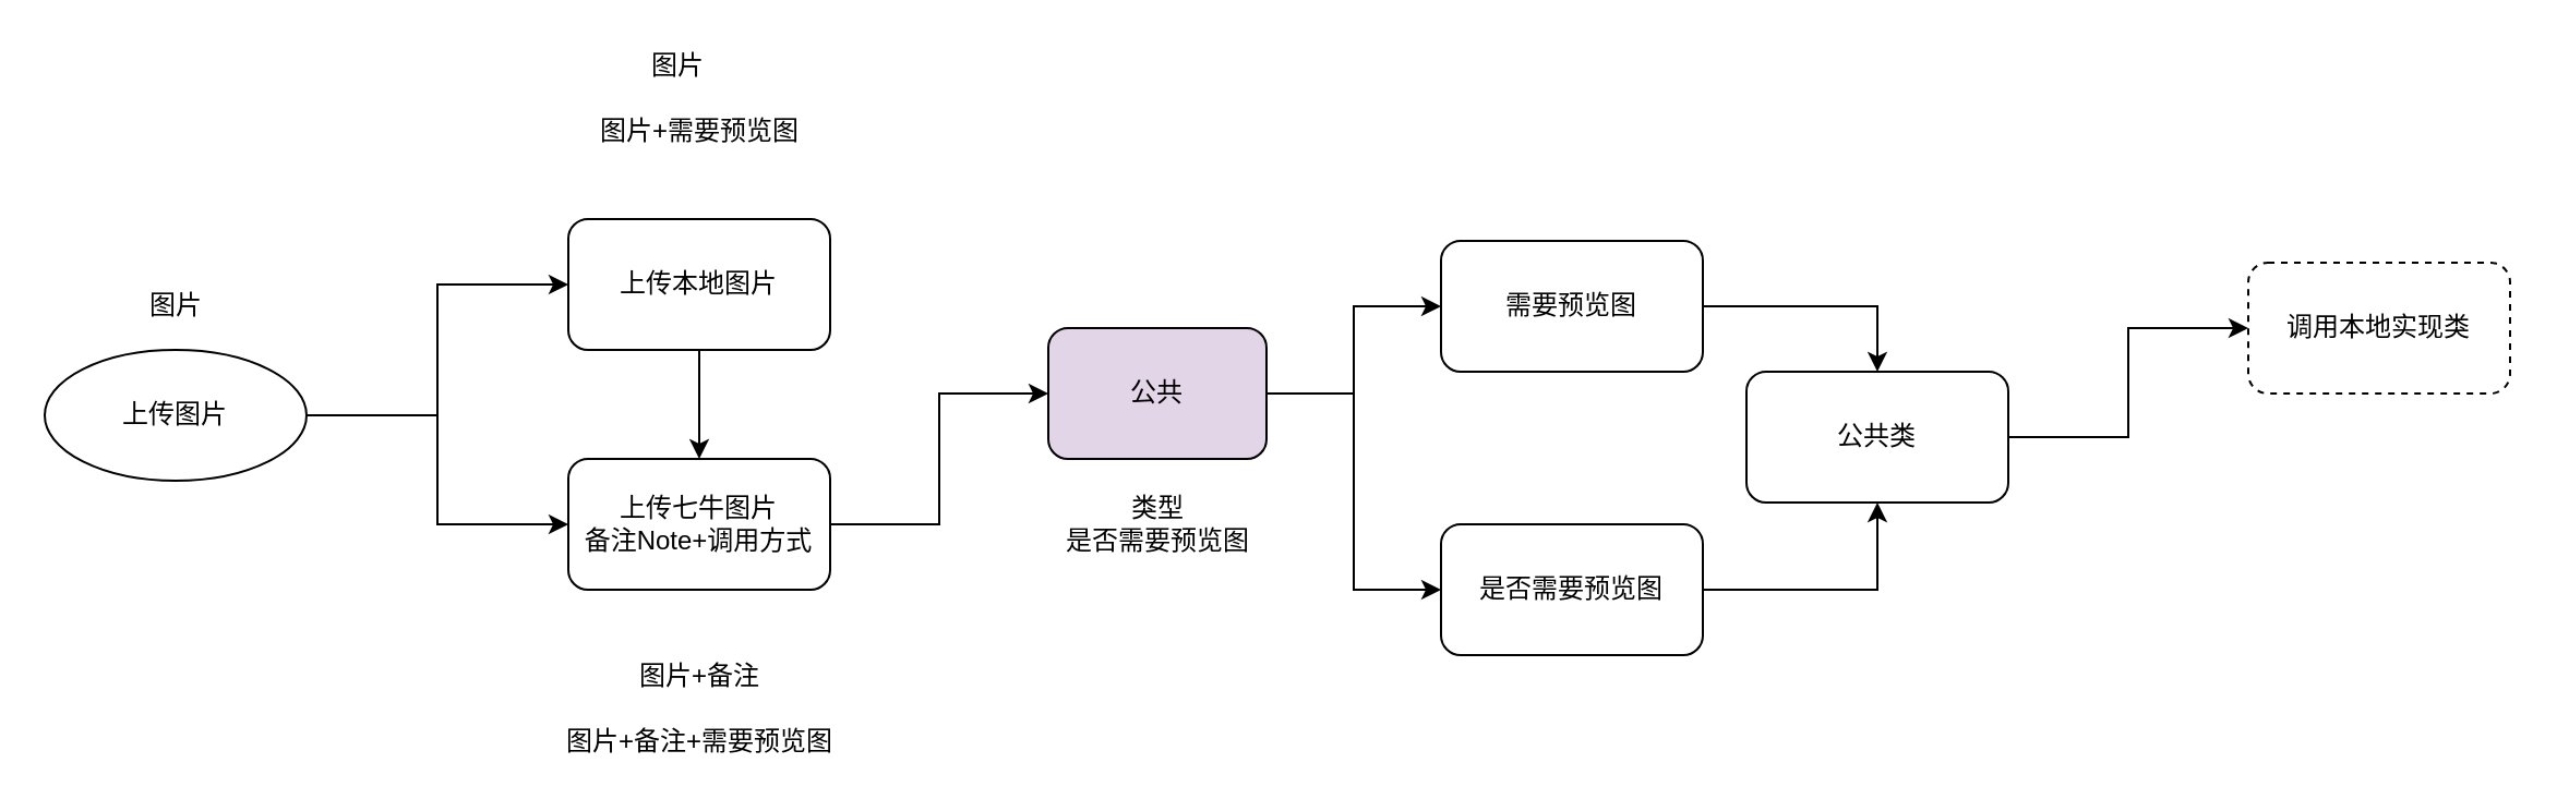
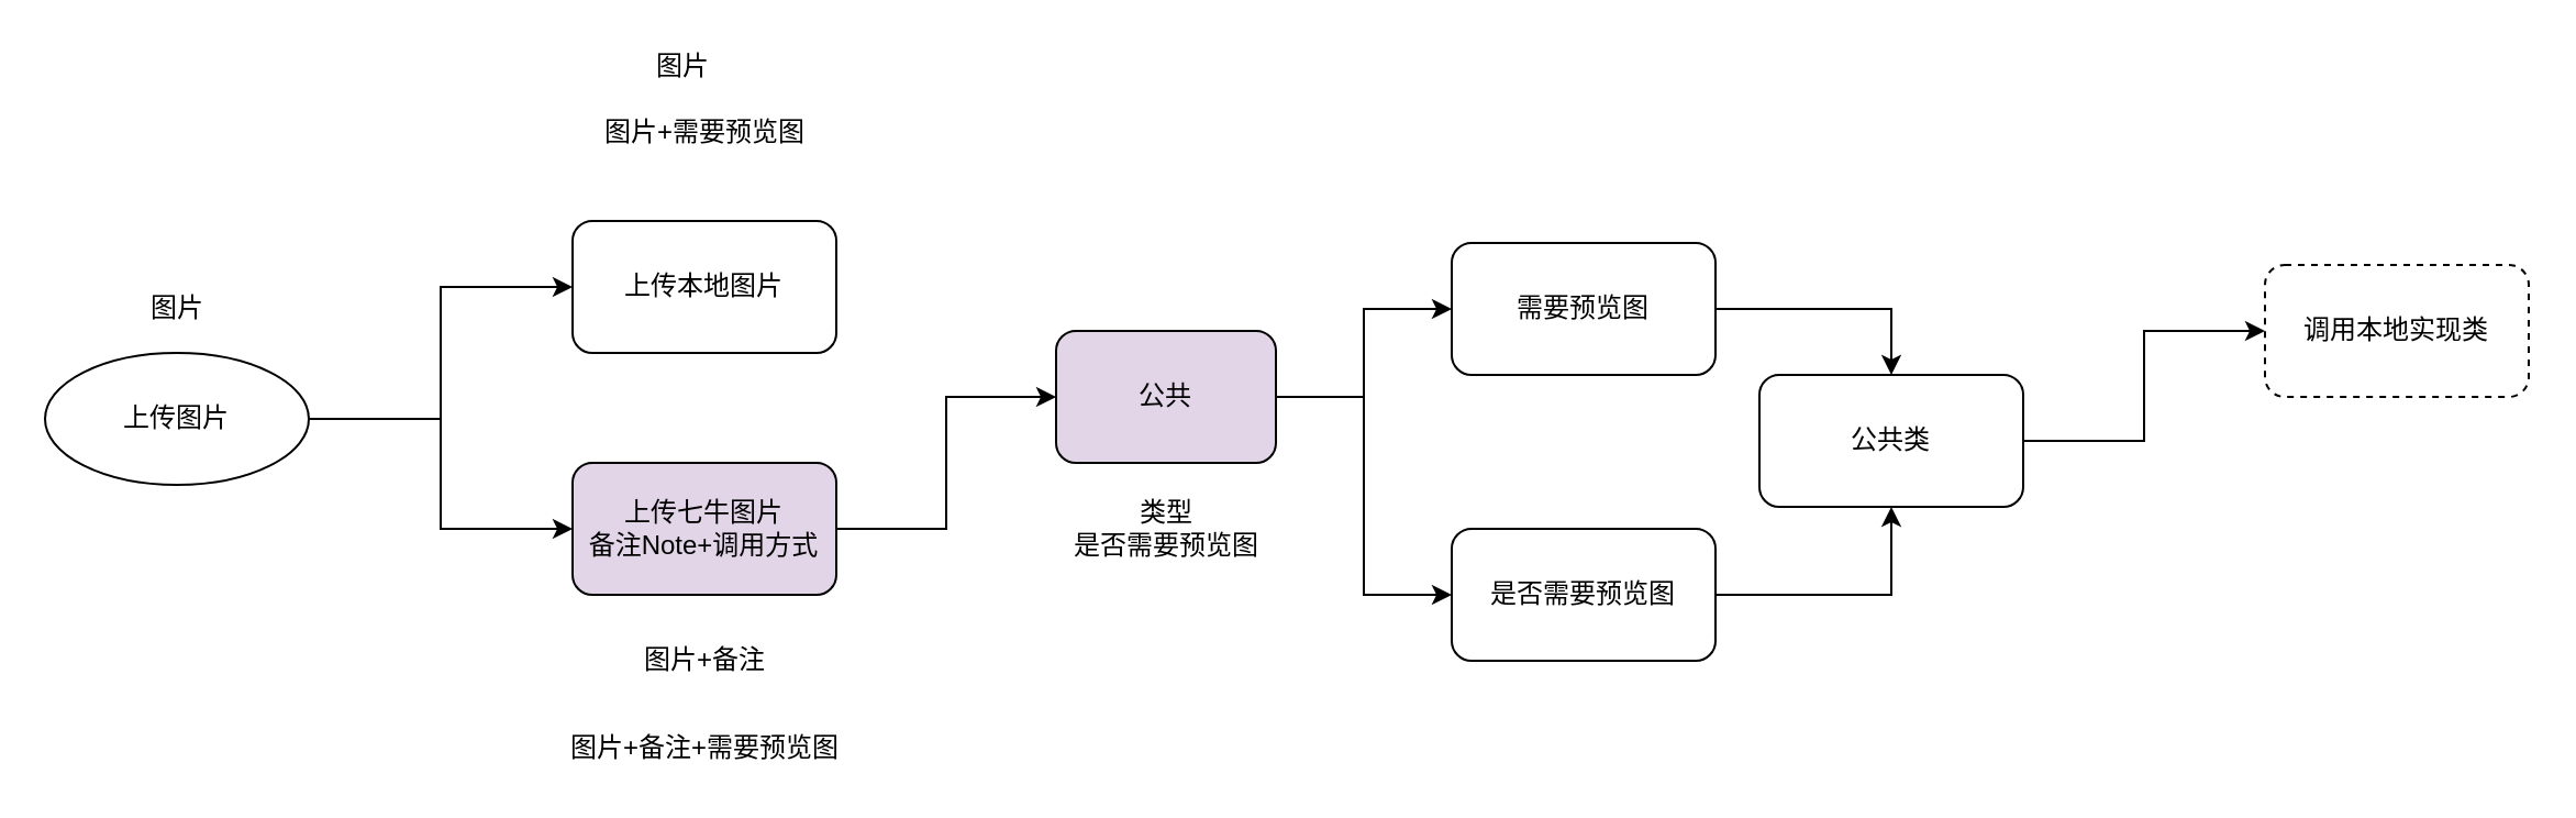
  <mxCell id="0" />
  <mxCell id="1" parent="0" />
  <mxCell id="2" value="" style="edgeStyle=orthogonalEdgeStyle;rounded=0;orthogonalLoop=1;jettySize=auto;html=1;" edge="1" parent="1" source="4" target="6"><mxGeometry relative="1" as="geometry" /></mxCell>
  <mxCell id="3" style="edgeStyle=orthogonalEdgeStyle;rounded=0;orthogonalLoop=1;jettySize=auto;html=1;exitX=1;exitY=0.5;exitDx=0;exitDy=0;entryX=0;entryY=0.5;entryDx=0;entryDy=0;" edge="1" parent="1" source="4" target="8"><mxGeometry relative="1" as="geometry" /></mxCell>
  <mxCell id="4" value="上传图片&lt;br&gt;" style="ellipse;whiteSpace=wrap;html=1;" vertex="1" parent="1"><mxGeometry x="20" y="160" width="120" height="60" as="geometry" /></mxCell>
- <mxCell id="5" style="edgeStyle=orthogonalEdgeStyle;rounded=0;orthogonalLoop=1;jettySize=auto;html=1;exitX=0.5;exitY=1;exitDx=0;exitDy=0;entryX=0.5;entryY=0;entryDx=0;entryDy=0;" edge="1" parent="1" source="6" target="8"><mxGeometry relative="1" as="geometry" /></mxCell>
  <mxCell id="6" value="上传本地图片" style="rounded=1;whiteSpace=wrap;html=1;" vertex="1" parent="1"><mxGeometry x="260" y="100" width="120" height="60" as="geometry" /></mxCell>
  <mxCell id="7" style="edgeStyle=orthogonalEdgeStyle;rounded=0;orthogonalLoop=1;jettySize=auto;html=1;exitX=1;exitY=0.5;exitDx=0;exitDy=0;entryX=0;entryY=0.5;entryDx=0;entryDy=0;" edge="1" parent="1" source="8" target="12"><mxGeometry relative="1" as="geometry" /></mxCell>
- <mxCell id="8" value="上传七牛图片&lt;br&gt;备注Note+调用方式" style="rounded=1;whiteSpace=wrap;html=1;" vertex="1" parent="1"><mxGeometry x="260" y="210" width="120" height="60" as="geometry" /></mxCell>
+ <mxCell id="8" value="上传七牛图片&lt;br&gt;备注Note+调用方式" style="rounded=1;whiteSpace=wrap;html=1;fillColor=#e1d5e7;" vertex="1" parent="1"><mxGeometry x="260" y="210" width="120" height="60" as="geometry" /></mxCell>
  <mxCell id="9" style="edgeStyle=orthogonalEdgeStyle;rounded=0;orthogonalLoop=1;jettySize=auto;html=1;exitX=1;exitY=0.5;exitDx=0;exitDy=0;entryX=0;entryY=0.5;entryDx=0;entryDy=0;" edge="1" parent="1" source="14" target="13"><mxGeometry relative="1" as="geometry" /></mxCell>
  <mxCell id="10" style="edgeStyle=orthogonalEdgeStyle;rounded=0;orthogonalLoop=1;jettySize=auto;html=1;entryX=0;entryY=0.5;entryDx=0;entryDy=0;" edge="1" parent="1" source="12" target="16"><mxGeometry relative="1" as="geometry" /></mxCell>
  <mxCell id="11" style="edgeStyle=orthogonalEdgeStyle;rounded=0;orthogonalLoop=1;jettySize=auto;html=1;exitX=1;exitY=0.5;exitDx=0;exitDy=0;entryX=0;entryY=0.5;entryDx=0;entryDy=0;" edge="1" parent="1" source="12" target="18"><mxGeometry relative="1" as="geometry" /></mxCell>
  <mxCell id="12" value="公共" style="rounded=1;whiteSpace=wrap;html=1;fillColor=#e1d5e7;" vertex="1" parent="1"><mxGeometry x="480" y="150" width="100" height="60" as="geometry" /></mxCell>
  <mxCell id="13" value="调用本地实现类" style="rounded=1;whiteSpace=wrap;html=1;dashed=1;" vertex="1" parent="1"><mxGeometry x="1030" y="120" width="120" height="60" as="geometry" /></mxCell>
  <mxCell id="14" value="公共类" style="rounded=1;whiteSpace=wrap;html=1;" vertex="1" parent="1"><mxGeometry x="800" y="170" width="120" height="60" as="geometry" /></mxCell>
  <mxCell id="15" style="edgeStyle=orthogonalEdgeStyle;rounded=0;orthogonalLoop=1;jettySize=auto;html=1;" edge="1" parent="1" source="16" target="14"><mxGeometry relative="1" as="geometry" /></mxCell>
  <mxCell id="16" value="是否需要预览图" style="rounded=1;whiteSpace=wrap;html=1;" vertex="1" parent="1"><mxGeometry x="660" y="240" width="120" height="60" as="geometry" /></mxCell>
  <mxCell id="17" style="edgeStyle=orthogonalEdgeStyle;rounded=0;orthogonalLoop=1;jettySize=auto;html=1;exitX=1;exitY=0.5;exitDx=0;exitDy=0;entryX=0.5;entryY=0;entryDx=0;entryDy=0;" edge="1" parent="1" source="18" target="14"><mxGeometry relative="1" as="geometry" /></mxCell>
  <mxCell id="18" value="需要预览图" style="rounded=1;whiteSpace=wrap;html=1;" vertex="1" parent="1"><mxGeometry x="660" y="110" width="120" height="60" as="geometry" /></mxCell>
  <mxCell id="19" value="图片" style="text;html=1;align=center;verticalAlign=middle;resizable=0;points=[];autosize=1;" vertex="1" parent="1"><mxGeometry x="60" y="130" width="40" height="20" as="geometry" /></mxCell>
- <mxCell id="20" value="图片+备注" style="text;html=1;align=center;verticalAlign=middle;resizable=0;points=[];autosize=1;" vertex="1" parent="1"><mxGeometry x="285" y="300" width="70" height="20" as="geometry" /></mxCell>
+ <mxCell id="20" value="图片+备注" style="text;html=1;align=center;verticalAlign=middle;resizable=0;points=[];autosize=1;" vertex="1" parent="1"><mxGeometry x="285" y="290" width="70" height="20" as="geometry" /></mxCell>
  <mxCell id="21" value="图片+备注+需要预览图" style="text;html=1;align=center;verticalAlign=middle;resizable=0;points=[];autosize=1;" vertex="1" parent="1"><mxGeometry x="250" y="330" width="140" height="20" as="geometry" /></mxCell>
  <mxCell id="22" value="图片+需要预览图" style="text;html=1;align=center;verticalAlign=middle;resizable=0;points=[];autosize=1;" vertex="1" parent="1"><mxGeometry x="265" y="50" width="110" height="20" as="geometry" /></mxCell>
  <mxCell id="23" value="类型&lt;br&gt;是否需要预览图" style="text;html=1;align=center;verticalAlign=middle;resizable=0;points=[];autosize=1;" vertex="1" parent="1"><mxGeometry x="480" y="225" width="100" height="30" as="geometry" /></mxCell>
  <mxCell id="24" value="图片" style="text;html=1;align=center;verticalAlign=middle;resizable=0;points=[];autosize=1;" vertex="1" parent="1"><mxGeometry x="290" y="20" width="40" height="20" as="geometry" /></mxCell>
